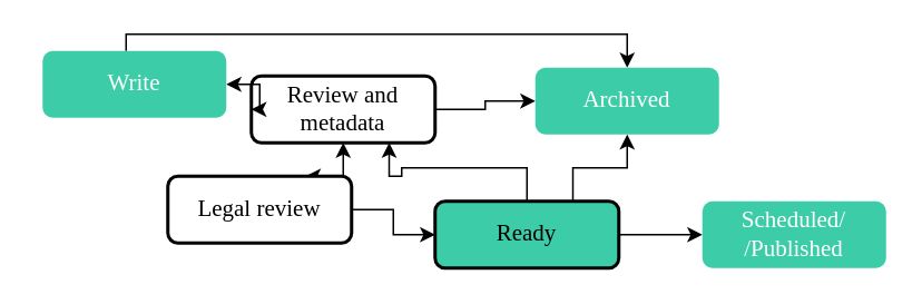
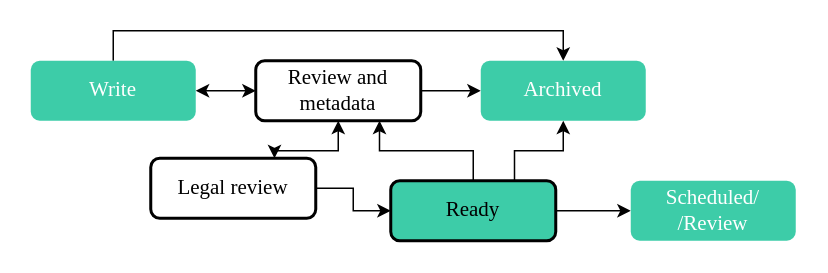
  <mxCell id="0" />
  <mxCell id="1" parent="0" />
  <mxCell id="2" style="edgeStyle=orthogonalEdgeStyle;rounded=0;orthogonalLoop=1;jettySize=auto;html=1;entryX=0;entryY=0.5;entryDx=0;entryDy=0;startArrow=classic;startFill=1;fontFamily=Work Sans;fontSource=https%3A%2F%2Ffonts.googleapis.com%2Fcss%3Ffamily%3DWork%2BSans;" parent="1" source="4" target="7" edge="1"><mxGeometry relative="1" as="geometry" /></mxCell>
  <mxCell id="3" style="edgeStyle=orthogonalEdgeStyle;rounded=0;orthogonalLoop=1;jettySize=auto;html=1;entryX=0.5;entryY=0;entryDx=0;entryDy=0;fontFamily=Work Sans;fontSource=https%3A%2F%2Ffonts.googleapis.com%2Fcss%3Ffamily%3DWork%2BSans;" parent="1" source="4" target="15" edge="1"><mxGeometry relative="1" as="geometry"><Array as="points"><mxPoint x="75" y="20" /><mxPoint x="375" y="20" /></Array></mxGeometry></mxCell>
- <mxCell id="4" value="Write" style="rounded=1;whiteSpace=wrap;html=1;fillColor=#3DCCA8;strokeColor=none;fontStyle=0;perimeterSpacing=0;shadow=0;glass=0;comic=0;strokeWidth=2;fontColor=#FFFFFF;fontFamily=Work Sans;fontSize=14;fontSource=https%3A%2F%2Ffonts.googleapis.com%2Fcss%3Ffamily%3DWork%2BSans;" parent="1" vertex="1"><mxGeometry x="25" y="30" width="110" height="40" as="geometry" /></mxCell>
+ <mxCell id="4" value="Write" style="rounded=1;whiteSpace=wrap;html=1;fillColor=#3DCCA8;strokeColor=none;fontStyle=0;perimeterSpacing=0;shadow=0;glass=0;comic=0;strokeWidth=2;fontColor=#FFFFFF;fontFamily=Work Sans;fontSize=14;fontSource=https%3A%2F%2Ffonts.googleapis.com%2Fcss%3Ffamily%3DWork%2BSans;" parent="1" vertex="1"><mxGeometry x="20" y="40" width="110" height="40" as="geometry" /></mxCell>
  <mxCell id="5" style="edgeStyle=orthogonalEdgeStyle;rounded=0;orthogonalLoop=1;jettySize=auto;html=1;entryX=0.75;entryY=0;entryDx=0;entryDy=0;startArrow=classic;startFill=1;endArrow=classic;endFill=1;fontFamily=Work Sans;fontSource=https%3A%2F%2Ffonts.googleapis.com%2Fcss%3Ffamily%3DWork%2BSans;" parent="1" source="7" target="9" edge="1"><mxGeometry relative="1" as="geometry" /></mxCell>
  <mxCell id="6" style="edgeStyle=orthogonalEdgeStyle;rounded=0;orthogonalLoop=1;jettySize=auto;html=1;entryX=0;entryY=0.5;entryDx=0;entryDy=0;fontFamily=Work Sans;fontSource=https%3A%2F%2Ffonts.googleapis.com%2Fcss%3Ffamily%3DWork%2BSans;" parent="1" source="7" target="15" edge="1"><mxGeometry relative="1" as="geometry" /></mxCell>
- <mxCell id="7" value="Review and metadata" style="rounded=1;whiteSpace=wrap;html=1;fillColor=none;strokeColor=#000000;fontStyle=0;strokeWidth=2;fontFamily=Work Sans;fontSize=14;fontSource=https%3A%2F%2Ffonts.googleapis.com%2Fcss%3Ffamily%3DWork%2BSans;" parent="1" vertex="1"><mxGeometry x="150" y="45" width="110" height="40" as="geometry" /></mxCell>
+ <mxCell id="7" value="Review and metadata" style="rounded=1;whiteSpace=wrap;html=1;fillColor=none;strokeColor=#000000;fontStyle=0;strokeWidth=2;fontFamily=Work Sans;fontSize=14;fontSource=https%3A%2F%2Ffonts.googleapis.com%2Fcss%3Ffamily%3DWork%2BSans;" parent="1" vertex="1"><mxGeometry x="170" y="40" width="110" height="40" as="geometry" /></mxCell>
  <mxCell id="8" style="edgeStyle=orthogonalEdgeStyle;rounded=0;orthogonalLoop=1;jettySize=auto;html=1;entryX=0;entryY=0.5;entryDx=0;entryDy=0;startArrow=none;startFill=0;endArrow=classic;endFill=1;fontFamily=Work Sans;fontSource=https%3A%2F%2Ffonts.googleapis.com%2Fcss%3Ffamily%3DWork%2BSans;" parent="1" source="9" target="13" edge="1"><mxGeometry relative="1" as="geometry" /></mxCell>
  <mxCell id="9" value="Legal review" style="rounded=1;whiteSpace=wrap;html=1;fillColor=#ffffff;strokeColor=#000000;fontStyle=0;fontFamily=Work Sans;fontSize=14;strokeWidth=2;fontSource=https%3A%2F%2Ffonts.googleapis.com%2Fcss%3Ffamily%3DWork%2BSans;" parent="1" vertex="1"><mxGeometry x="100" y="105" width="110" height="40" as="geometry" /></mxCell>
  <mxCell id="10" style="edgeStyle=orthogonalEdgeStyle;rounded=0;orthogonalLoop=1;jettySize=auto;html=1;entryX=0;entryY=0.5;entryDx=0;entryDy=0;startArrow=none;startFill=0;endArrow=classic;endFill=1;fontFamily=Work Sans;fontSource=https%3A%2F%2Ffonts.googleapis.com%2Fcss%3Ffamily%3DWork%2BSans;" parent="1" source="13" target="14" edge="1"><mxGeometry relative="1" as="geometry" /></mxCell>
  <mxCell id="11" style="edgeStyle=orthogonalEdgeStyle;rounded=0;orthogonalLoop=1;jettySize=auto;html=1;entryX=0.75;entryY=1;entryDx=0;entryDy=0;fontFamily=Work Sans;fontSource=https%3A%2F%2Ffonts.googleapis.com%2Fcss%3Ffamily%3DWork%2BSans;" parent="1" source="13" target="7" edge="1"><mxGeometry relative="1" as="geometry" /></mxCell>
  <mxCell id="12" style="edgeStyle=orthogonalEdgeStyle;rounded=0;orthogonalLoop=1;jettySize=auto;html=1;exitX=0.75;exitY=0;exitDx=0;exitDy=0;entryX=0.5;entryY=1;entryDx=0;entryDy=0;fontFamily=Work Sans;fontSource=https%3A%2F%2Ffonts.googleapis.com%2Fcss%3Ffamily%3DWork%2BSans;" parent="1" source="13" target="15" edge="1"><mxGeometry relative="1" as="geometry" /></mxCell>
  <mxCell id="13" value="Ready" style="rounded=1;whiteSpace=wrap;html=1;fillColor=#3dcca8;strokeColor=#000000;fontStyle=0;fontFamily=Work Sans;fontSize=14;strokeWidth=2;fontSource=https%3A%2F%2Ffonts.googleapis.com%2Fcss%3Ffamily%3DWork%2BSans;" parent="1" vertex="1"><mxGeometry x="260" y="120" width="110" height="40" as="geometry" /></mxCell>
- <mxCell id="14" value="Scheduled/&lt;br style=&quot;font-size: 14px;&quot;&gt;/Published" style="rounded=1;whiteSpace=wrap;html=1;fillColor=#3DCCA8;strokeColor=none;fontStyle=0;strokeWidth=2;fontFamily=Work Sans;fontSize=14;fontColor=#FFFFFF;fontSource=https%3A%2F%2Ffonts.googleapis.com%2Fcss%3Ffamily%3DWork%2BSans;" parent="1" vertex="1"><mxGeometry x="420" y="120" width="110" height="40" as="geometry" /></mxCell>
+ <mxCell id="14" value="Scheduled/&lt;br style=&quot;font-size: 14px;&quot;&gt;/Review" style="rounded=1;whiteSpace=wrap;html=1;fillColor=#3DCCA8;strokeColor=none;fontStyle=0;strokeWidth=2;fontFamily=Work Sans;fontSize=14;fontColor=#FFFFFF;fontSource=https%3A%2F%2Ffonts.googleapis.com%2Fcss%3Ffamily%3DWork%2BSans;" parent="1" vertex="1"><mxGeometry x="420" y="120" width="110" height="40" as="geometry" /></mxCell>
  <mxCell id="15" value="Archived" style="rounded=1;whiteSpace=wrap;html=1;fillColor=#3DCCA8;strokeColor=none;fontStyle=0;strokeWidth=2;fontFamily=Work Sans;fontSize=14;fontColor=#FFFFFF;fontSource=https%3A%2F%2Ffonts.googleapis.com%2Fcss%3Ffamily%3DWork%2BSans;" parent="1" vertex="1"><mxGeometry x="320" y="40" width="110" height="40" as="geometry" /></mxCell>
